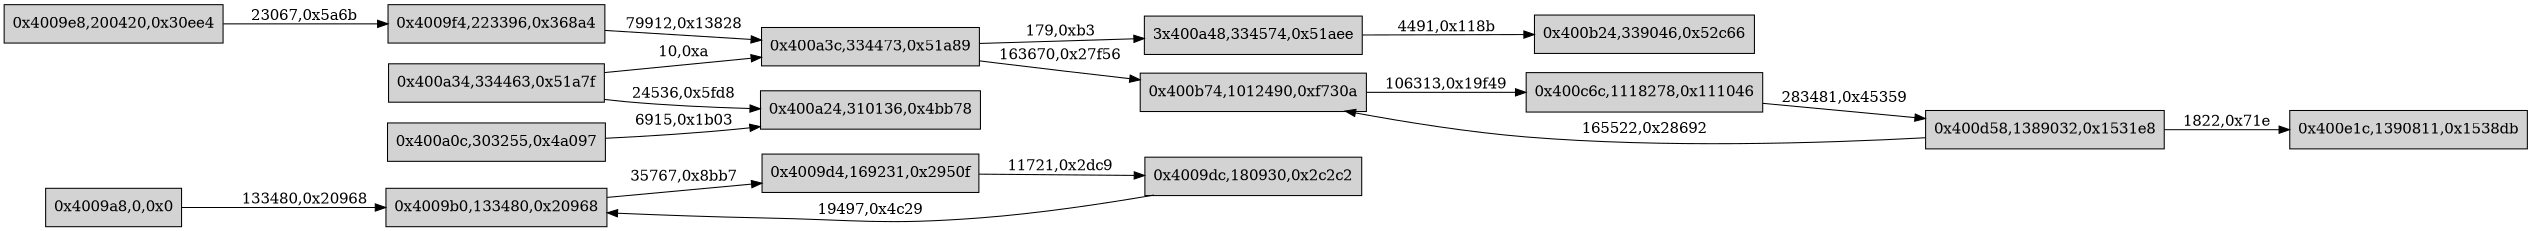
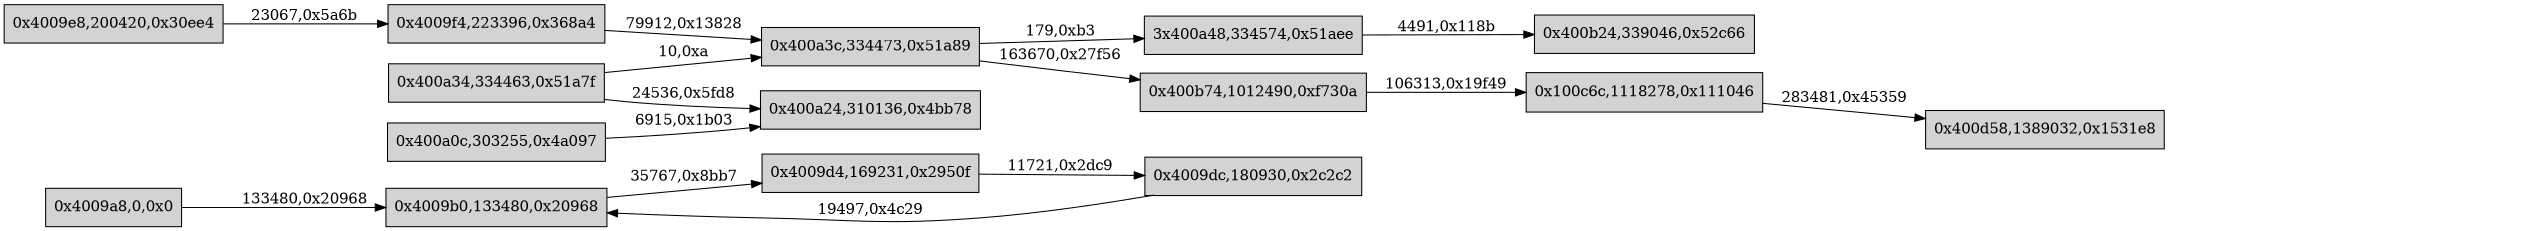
  digraph {
    rankdir=LR
    node [shape=record style=filled]
    n1 [label="0x4009a8,0,0x0"]
    n2 [label="0x4009b0,133480,0x20968"]
    n3 [label="0x4009d4,169231,0x2950f"]
    n4 [label="0x4009dc,180930,0x2c2c2"]
    n5 [label="0x4009e8,200420,0x30ee4"]
    n6 [label="0x4009f4,223396,0x368a4"]
    n7 [label="0x400a3c,334473,0x51a89"]
    n8 [label="0x400a0c,303255,0x4a097"]
    n9 [label="0x400a24,310136,0x4bb78"]
    n10 [label="0x400a34,334463,0x51a7f"]
    n11 [label="3x400a48,334574,0x51aee"]
    n12 [label="0x400b74,1012490,0xf730a"]
    n13 [label="0x400b24,339046,0x52c66"]
-   n14 [label="0x400c6c,1118278,0x111046"]
+   n14 [label="0x100c6c,1118278,0x111046"]
    n15 [label="0x400d58,1389032,0x1531e8"]
-   n16 [label="0x400e1c,1390811,0x1538db"]
    n1 -> n2 [label="133480,0x20968"]
    n2 -> n3 [label="35767,0x8bb7"]
    n3 -> n4 [label="11721,0x2dc9"]
    n4 -> n2 [label="19497,0x4c29"]
    n5 -> n6 [label="23067,0x5a6b"]
    n6 -> n7 [label="79912,0x13828"]
    n7 -> n11 [label="179,0xb3"]
    n7 -> n12 [label="163670,0x27f56"]
    n8 -> n9 [label="6915,0x1b03"]
    n10 -> n7 [label="10,0xa"]
    n10 -> n9 [label="24536,0x5fd8"]
    n11 -> n13 [label="4491,0x118b"]
    n12 -> n14 [label="106313,0x19f49"]
    n14 -> n15 [label="283481,0x45359"]
-   n15 -> n12 [label="165522,0x28692"]
-   n15 -> n16 [label="1822,0x71e"]
  }
